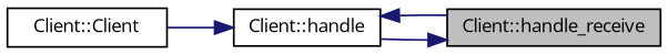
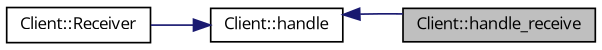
  digraph {
    fontname="Open Sans"
    rankdir=RL
    node [color=black fillcolor=white fontname="Open Sans" fontsize=10 shape=record style=filled]
    edge [color=midnightblue dir=back fontname="Open Sans" fontsize=10 labelfontname=Helvetica labelfontsize=10 style=solid]
    n1 [fillcolor=grey75 fontcolor=black height=0.2 label="Client::handle_receive" width=0.4]
    n2 [height=0.2 label="Client::handle" width=0.4]
-   n3 [height=0.2 label="Client::Client" width=0.4]
-   n1 -> n2
+   n3 [height=0.2 label="Client::Receiver" width=0.4]
    n2 -> n1
    n2 -> n3
  }
